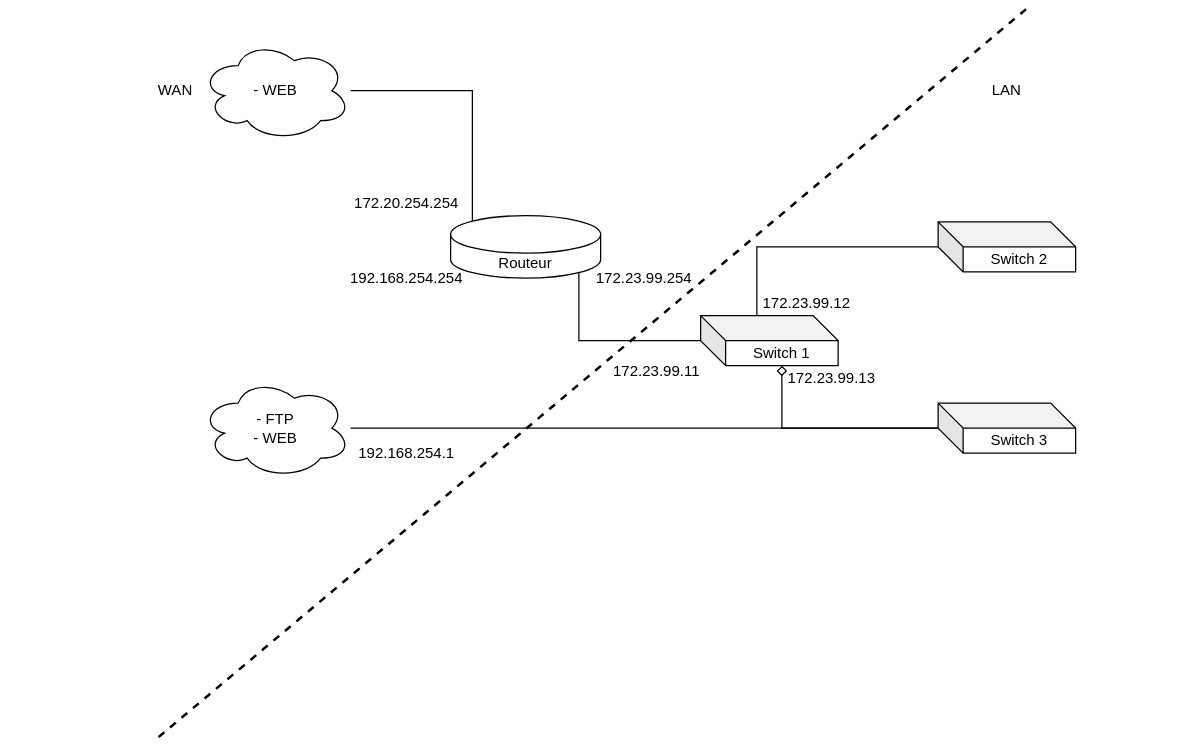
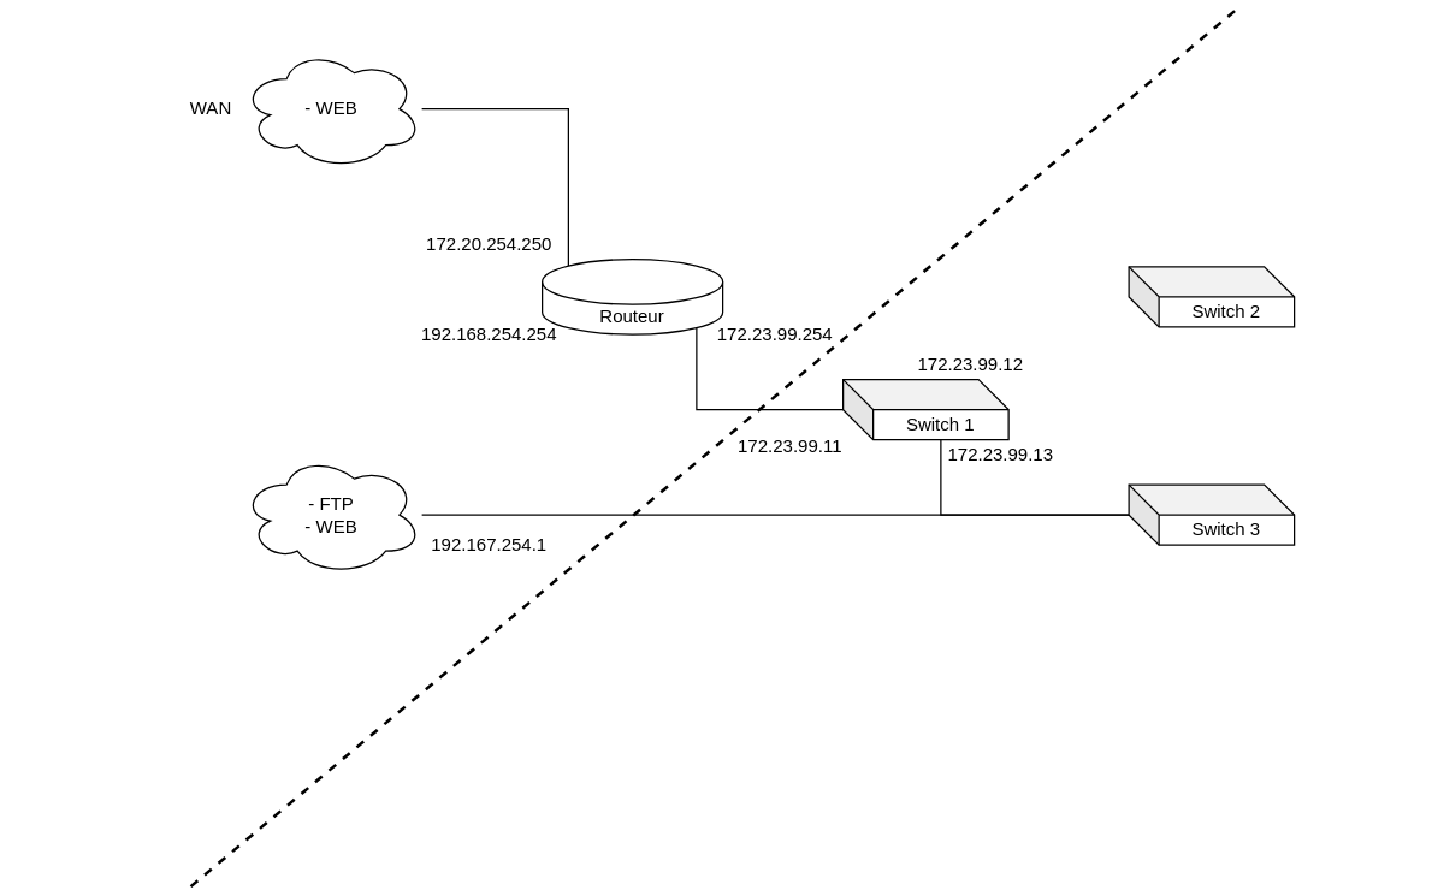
  <mxCell id="0" />
  <mxCell id="1" parent="0" />
  <mxCell id="2" style="edgeStyle=orthogonalEdgeStyle;rounded=0;orthogonalLoop=1;jettySize=auto;html=1;entryX=0.145;entryY=0;entryDx=0;entryDy=4.35;entryPerimeter=0;endArrow=none;endFill=0;" edge="1" parent="1" source="3" target="4"><mxGeometry relative="1" as="geometry" /></mxCell>
  <mxCell id="3" value="- WEB" style="ellipse;shape=cloud;whiteSpace=wrap;html=1;" vertex="1" parent="1"><mxGeometry x="160" y="20" width="120" height="80" as="geometry" /></mxCell>
  <mxCell id="4" value="Routeur" style="shape=cylinder3;whiteSpace=wrap;html=1;boundedLbl=1;backgroundOutline=1;size=15;" vertex="1" parent="1"><mxGeometry x="360" y="160" width="120" height="50" as="geometry" /></mxCell>
  <mxCell id="5" style="edgeStyle=orthogonalEdgeStyle;rounded=0;orthogonalLoop=1;jettySize=auto;html=1;endArrow=none;endFill=0;" edge="1" parent="1" source="6" target="12"><mxGeometry relative="1" as="geometry" /></mxCell>
  <mxCell id="6" value="- FTP&lt;br&gt;- WEB" style="ellipse;shape=cloud;whiteSpace=wrap;html=1;" vertex="1" parent="1"><mxGeometry x="160" y="290" width="120" height="80" as="geometry" /></mxCell>
  <mxCell id="7" style="edgeStyle=orthogonalEdgeStyle;rounded=0;orthogonalLoop=1;jettySize=auto;html=1;entryX=0.855;entryY=1;entryDx=0;entryDy=-4.35;entryPerimeter=0;endArrow=none;endFill=0;" edge="1" parent="1" source="8" target="4"><mxGeometry relative="1" as="geometry" /></mxCell>
  <mxCell id="8" value="Switch 1" style="shape=cube;whiteSpace=wrap;html=1;boundedLbl=1;backgroundOutline=1;darkOpacity=0.05;darkOpacity2=0.1;" vertex="1" parent="1"><mxGeometry x="560" y="240" width="110" height="40" as="geometry" /></mxCell>
- <mxCell id="9" style="edgeStyle=orthogonalEdgeStyle;rounded=0;orthogonalLoop=1;jettySize=auto;html=1;entryX=0;entryY=0;entryDx=45;entryDy=0;entryPerimeter=0;endArrow=none;endFill=0;" edge="1" parent="1" source="10" target="8"><mxGeometry relative="1" as="geometry" /></mxCell>
  <mxCell id="10" value="Switch 2" style="shape=cube;whiteSpace=wrap;html=1;boundedLbl=1;backgroundOutline=1;darkOpacity=0.05;darkOpacity2=0.1;" vertex="1" parent="1"><mxGeometry x="750" y="165" width="110" height="40" as="geometry" /></mxCell>
- <mxCell id="11" style="edgeStyle=none;rounded=0;orthogonalLoop=1;jettySize=auto;html=1;entryX=0;entryY=0;entryDx=65;entryDy=40;entryPerimeter=0;startArrow=none;startFill=0;endArrow=diamond;endFill=0;" edge="1" parent="1" source="12" target="8"><mxGeometry relative="1" as="geometry"><Array as="points"><mxPoint x="625" y="330" /></Array></mxGeometry></mxCell>
+ <mxCell id="11" style="edgeStyle=none;rounded=0;orthogonalLoop=1;jettySize=auto;html=1;entryX=0;entryY=0;entryDx=65;entryDy=40;entryPerimeter=0;startArrow=none;startFill=0;endArrow=none;endFill=0;" edge="1" parent="1" source="12" target="8"><mxGeometry relative="1" as="geometry"><Array as="points"><mxPoint x="625" y="330" /></Array></mxGeometry></mxCell>
  <mxCell id="12" value="Switch 3" style="shape=cube;whiteSpace=wrap;html=1;boundedLbl=1;backgroundOutline=1;darkOpacity=0.05;darkOpacity2=0.1;" vertex="1" parent="1"><mxGeometry x="750" y="310" width="110" height="40" as="geometry" /></mxCell>
  <mxCell id="13" value="WAN" style="text;html=1;strokeColor=none;fillColor=none;align=center;verticalAlign=middle;whiteSpace=wrap;rounded=0;" vertex="1" parent="1"><mxGeometry x="120" y="50" width="40" height="20" as="geometry" /></mxCell>
  <mxCell id="14" value="" style="line;strokeWidth=2;html=1;rotation=-40;dashed=1;" vertex="1" parent="1"><mxGeometry x="20" y="280" width="909.06" height="10" as="geometry" /></mxCell>
- <mxCell id="15" value="LAN" style="text;html=1;strokeColor=none;fillColor=none;align=center;verticalAlign=middle;whiteSpace=wrap;rounded=0;dashed=1;" vertex="1" parent="1"><mxGeometry x="785" y="50" width="40" height="20" as="geometry" /></mxCell>
- <mxCell id="16" value="172.20.254.254" style="text;html=1;strokeColor=none;fillColor=none;align=center;verticalAlign=middle;whiteSpace=wrap;rounded=0;dashed=1;" vertex="1" parent="1"><mxGeometry x="280" y="140" width="90" height="20" as="geometry" /></mxCell>
+ <mxCell id="16" value="172.20.254.250" style="text;html=1;strokeColor=none;fillColor=none;align=center;verticalAlign=middle;whiteSpace=wrap;rounded=0;dashed=1;" vertex="1" parent="1"><mxGeometry x="280" y="140" width="90" height="20" as="geometry" /></mxCell>
  <mxCell id="17" value="192.168.254.254" style="text;html=1;strokeColor=none;fillColor=none;align=center;verticalAlign=middle;whiteSpace=wrap;rounded=0;dashed=1;" vertex="1" parent="1"><mxGeometry x="280" y="200" width="90" height="20" as="geometry" /></mxCell>
  <mxCell id="18" value="172.23.99.254" style="text;html=1;strokeColor=none;fillColor=none;align=center;verticalAlign=middle;whiteSpace=wrap;rounded=0;dashed=1;" vertex="1" parent="1"><mxGeometry x="470" y="200" width="90" height="20" as="geometry" /></mxCell>
- <mxCell id="19" value="192.168.254.1" style="text;html=1;strokeColor=none;fillColor=none;align=center;verticalAlign=middle;whiteSpace=wrap;rounded=0;dashed=1;" vertex="1" parent="1"><mxGeometry x="280" y="340" width="90" height="20" as="geometry" /></mxCell>
+ <mxCell id="19" value="192.167.254.1" style="text;html=1;strokeColor=none;fillColor=none;align=center;verticalAlign=middle;whiteSpace=wrap;rounded=0;dashed=1;" vertex="1" parent="1"><mxGeometry x="280" y="340" width="90" height="20" as="geometry" /></mxCell>
  <mxCell id="20" value="172.23.99.11" style="text;html=1;strokeColor=none;fillColor=none;align=center;verticalAlign=middle;whiteSpace=wrap;rounded=0;dashed=1;" vertex="1" parent="1"><mxGeometry x="480" y="275" width="90" height="20" as="geometry" /></mxCell>
  <mxCell id="21" value="172.23.99.12" style="text;html=1;strokeColor=none;fillColor=none;align=center;verticalAlign=middle;whiteSpace=wrap;rounded=0;dashed=1;" vertex="1" parent="1"><mxGeometry x="600" y="220" width="90" height="20" as="geometry" /></mxCell>
  <mxCell id="22" value="172.23.99.13" style="text;html=1;strokeColor=none;fillColor=none;align=center;verticalAlign=middle;whiteSpace=wrap;rounded=0;dashed=1;" vertex="1" parent="1"><mxGeometry x="620" y="280" width="90" height="20" as="geometry" /></mxCell>
